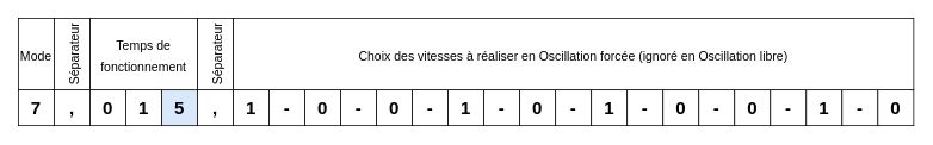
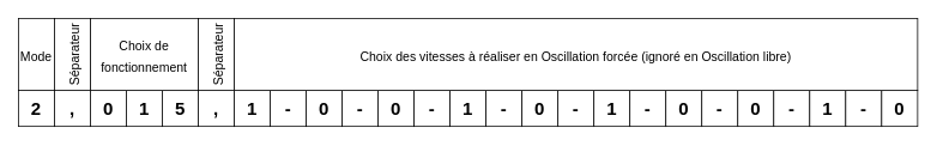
  <mxCell id="0" />
  <mxCell id="1" parent="0" />
- <mxCell id="2" value="&lt;font style=&quot;font-size: 20px&quot;&gt;&lt;b&gt;7&lt;/b&gt;&lt;/font&gt;" style="rounded=0;whiteSpace=wrap;html=1;" vertex="1" parent="1"><mxGeometry y="100" width="40" height="40" as="geometry" x="20" /></mxCell>
+ <mxCell id="2" value="&lt;font style=&quot;font-size: 20px&quot;&gt;&lt;b&gt;2&lt;/b&gt;&lt;/font&gt;" style="rounded=0;whiteSpace=wrap;html=1;" vertex="1" parent="1"><mxGeometry y="100" width="40" height="40" as="geometry" x="20" /></mxCell>
  <mxCell id="3" value="&lt;font style=&quot;font-size: 20px&quot;&gt;&lt;b&gt;,&lt;/b&gt;&lt;/font&gt;" style="rounded=0;whiteSpace=wrap;html=1;" vertex="1" parent="1"><mxGeometry x="60" y="100" width="40" height="40" as="geometry" /></mxCell>
  <mxCell id="4" value="&lt;font style=&quot;font-size: 20px&quot;&gt;&lt;b&gt;0&lt;/b&gt;&lt;/font&gt;" style="rounded=0;whiteSpace=wrap;html=1;" vertex="1" parent="1"><mxGeometry x="100" y="100" width="40" height="40" as="geometry" /></mxCell>
  <mxCell id="5" value="&lt;font style=&quot;font-size: 20px&quot;&gt;&lt;b&gt;1&lt;/b&gt;&lt;/font&gt;" style="rounded=0;whiteSpace=wrap;html=1;" vertex="1" parent="1"><mxGeometry x="140" y="100" width="40" height="40" as="geometry" /></mxCell>
- <mxCell id="6" value="&lt;font style=&quot;font-size: 20px&quot;&gt;&lt;b&gt;5&lt;/b&gt;&lt;/font&gt;" style="rounded=0;whiteSpace=wrap;html=1;fillColor=#dae8fc;" vertex="1" parent="1"><mxGeometry x="180" y="100" width="40" height="40" as="geometry" /></mxCell>
+ <mxCell id="6" value="&lt;font style=&quot;font-size: 20px&quot;&gt;&lt;b&gt;5&lt;/b&gt;&lt;/font&gt;" style="rounded=0;whiteSpace=wrap;html=1;" vertex="1" parent="1"><mxGeometry x="180" y="100" width="40" height="40" as="geometry" /></mxCell>
  <mxCell id="7" value="&lt;font style=&quot;font-size: 20px&quot;&gt;&lt;b&gt;,&lt;/b&gt;&lt;/font&gt;" style="rounded=0;whiteSpace=wrap;html=1;" vertex="1" parent="1"><mxGeometry x="220" y="100" width="40" height="40" as="geometry" /></mxCell>
  <mxCell id="8" value="&lt;font style=&quot;font-size: 20px&quot;&gt;&lt;b&gt;1&lt;/b&gt;&lt;/font&gt;" style="rounded=0;whiteSpace=wrap;html=1;" vertex="1" parent="1"><mxGeometry x="260" y="100" width="40" height="40" as="geometry" /></mxCell>
  <mxCell id="9" value="&lt;font style=&quot;font-size: 20px&quot;&gt;&lt;b&gt;-&lt;/b&gt;&lt;/font&gt;" style="rounded=0;whiteSpace=wrap;html=1;" vertex="1" parent="1"><mxGeometry x="300" y="100" width="40" height="40" as="geometry" /></mxCell>
  <mxCell id="10" value="&lt;font style=&quot;font-size: 20px&quot;&gt;&lt;b&gt;0&lt;/b&gt;&lt;/font&gt;" style="rounded=0;whiteSpace=wrap;html=1;" vertex="1" parent="1"><mxGeometry x="340" y="100" width="40" height="40" as="geometry" /></mxCell>
  <mxCell id="11" value="&lt;font style=&quot;font-size: 20px&quot;&gt;&lt;b&gt;-&lt;/b&gt;&lt;/font&gt;" style="rounded=0;whiteSpace=wrap;html=1;" vertex="1" parent="1"><mxGeometry x="380" y="100" width="40" height="40" as="geometry" /></mxCell>
  <mxCell id="12" value="&lt;font style=&quot;font-size: 20px&quot;&gt;&lt;b&gt;0&lt;/b&gt;&lt;/font&gt;" style="rounded=0;whiteSpace=wrap;html=1;" vertex="1" parent="1"><mxGeometry x="420" y="100" width="40" height="40" as="geometry" /></mxCell>
  <mxCell id="13" value="&lt;font style=&quot;font-size: 20px&quot;&gt;&lt;b&gt;-&lt;/b&gt;&lt;/font&gt;" style="rounded=0;whiteSpace=wrap;html=1;" vertex="1" parent="1"><mxGeometry x="460" y="100" width="40" height="40" as="geometry" /></mxCell>
  <mxCell id="14" value="&lt;font style=&quot;font-size: 20px&quot;&gt;&lt;b&gt;1&lt;/b&gt;&lt;/font&gt;" style="rounded=0;whiteSpace=wrap;html=1;" vertex="1" parent="1"><mxGeometry x="500" y="100" width="40" height="40" as="geometry" /></mxCell>
  <mxCell id="15" value="&lt;font style=&quot;font-size: 20px&quot;&gt;&lt;b&gt;-&lt;/b&gt;&lt;/font&gt;" style="rounded=0;whiteSpace=wrap;html=1;" vertex="1" parent="1"><mxGeometry x="540" y="100" width="40" height="40" as="geometry" /></mxCell>
  <mxCell id="16" value="&lt;font style=&quot;font-size: 20px&quot;&gt;&lt;b&gt;0&lt;/b&gt;&lt;/font&gt;" style="rounded=0;whiteSpace=wrap;html=1;" vertex="1" parent="1"><mxGeometry x="580" y="100" width="40" height="40" as="geometry" /></mxCell>
  <mxCell id="17" value="&lt;font style=&quot;font-size: 20px&quot;&gt;&lt;b&gt;-&lt;/b&gt;&lt;/font&gt;" style="rounded=0;whiteSpace=wrap;html=1;" vertex="1" parent="1"><mxGeometry x="620" y="100" width="40" height="40" as="geometry" /></mxCell>
  <mxCell id="18" value="&lt;font style=&quot;font-size: 20px&quot;&gt;&lt;b&gt;1&lt;/b&gt;&lt;/font&gt;" style="rounded=0;whiteSpace=wrap;html=1;" vertex="1" parent="1"><mxGeometry x="660" y="100" width="40" height="40" as="geometry" /></mxCell>
  <mxCell id="19" value="&lt;font style=&quot;font-size: 20px&quot;&gt;&lt;b&gt;-&lt;/b&gt;&lt;/font&gt;" style="rounded=0;whiteSpace=wrap;html=1;" vertex="1" parent="1"><mxGeometry x="700" y="100" width="40" height="40" as="geometry" /></mxCell>
  <mxCell id="20" value="&lt;font style=&quot;font-size: 20px&quot;&gt;&lt;b&gt;0&lt;/b&gt;&lt;/font&gt;" style="rounded=0;whiteSpace=wrap;html=1;" vertex="1" parent="1"><mxGeometry x="740" y="100" width="40" height="40" as="geometry" /></mxCell>
  <mxCell id="21" value="&lt;font style=&quot;font-size: 20px&quot;&gt;&lt;b&gt;-&lt;/b&gt;&lt;/font&gt;" style="rounded=0;whiteSpace=wrap;html=1;" vertex="1" parent="1"><mxGeometry x="780" y="100" width="40" height="40" as="geometry" /></mxCell>
  <mxCell id="22" value="&lt;font style=&quot;font-size: 20px&quot;&gt;&lt;b&gt;0&lt;/b&gt;&lt;/font&gt;" style="rounded=0;whiteSpace=wrap;html=1;" vertex="1" parent="1"><mxGeometry x="820" y="100" width="40" height="40" as="geometry" /></mxCell>
  <mxCell id="23" value="&lt;font style=&quot;font-size: 20px&quot;&gt;&lt;b&gt;-&lt;/b&gt;&lt;/font&gt;" style="rounded=0;whiteSpace=wrap;html=1;" vertex="1" parent="1"><mxGeometry x="860" y="100" width="40" height="40" as="geometry" /></mxCell>
  <mxCell id="24" value="&lt;font style=&quot;font-size: 20px&quot;&gt;&lt;b&gt;1&lt;/b&gt;&lt;/font&gt;" style="rounded=0;whiteSpace=wrap;html=1;" vertex="1" parent="1"><mxGeometry x="900" y="100" width="40" height="40" as="geometry" /></mxCell>
  <mxCell id="25" value="&lt;font style=&quot;font-size: 20px&quot;&gt;&lt;b&gt;-&lt;/b&gt;&lt;/font&gt;" style="rounded=0;whiteSpace=wrap;html=1;" vertex="1" parent="1"><mxGeometry x="940" y="100" width="40" height="40" as="geometry" /></mxCell>
  <mxCell id="26" value="&lt;font style=&quot;font-size: 20px&quot;&gt;&lt;b&gt;0&lt;/b&gt;&lt;/font&gt;" style="rounded=0;whiteSpace=wrap;html=1;" vertex="1" parent="1"><mxGeometry x="980" y="100" width="40" height="40" as="geometry" /></mxCell>
- <mxCell id="27" value="&lt;font style=&quot;font-size: 14px&quot;&gt;Temps de fonctionnement&lt;/font&gt;" style="rounded=0;whiteSpace=wrap;html=1;fontSize=20;" vertex="1" parent="1"><mxGeometry x="100" y="20" width="120" height="80" as="geometry" /></mxCell>
+ <mxCell id="27" value="&lt;font style=&quot;font-size: 14px&quot;&gt;Choix de fonctionnement&lt;/font&gt;" style="rounded=0;whiteSpace=wrap;html=1;fontSize=20;" vertex="1" parent="1"><mxGeometry x="100" y="20" width="120" height="80" as="geometry" /></mxCell>
  <mxCell id="28" value="&lt;font style=&quot;font-size: 14px&quot;&gt;Choix des vitesses à réaliser en Oscillation forcée (ignoré en Oscillation libre)&lt;/font&gt;" style="rounded=0;whiteSpace=wrap;html=1;fontSize=20;" vertex="1" parent="1"><mxGeometry x="260" y="20" width="760" height="80" as="geometry" /></mxCell>
  <mxCell id="29" value="&lt;font style=&quot;font-size: 14px&quot;&gt;Mode&lt;/font&gt;" style="rounded=0;whiteSpace=wrap;html=1;fontSize=20;" vertex="1" parent="1"><mxGeometry y="20" width="40" height="80" as="geometry" x="20" /></mxCell>
  <mxCell id="30" value="&lt;font style=&quot;font-size: 14px&quot;&gt;Séparateur&lt;br&gt;&lt;/font&gt;" style="rounded=0;whiteSpace=wrap;html=1;fontSize=20;rotation=-90;" vertex="1" parent="1"><mxGeometry x="40" y="40" width="80" height="40" as="geometry" /></mxCell>
  <mxCell id="31" value="&lt;font style=&quot;font-size: 14px&quot;&gt;Séparateur&lt;br&gt;&lt;/font&gt;" style="rounded=0;whiteSpace=wrap;html=1;fontSize=20;rotation=-90;" vertex="1" parent="1"><mxGeometry x="200" y="40" width="80" height="40" as="geometry" /></mxCell>
